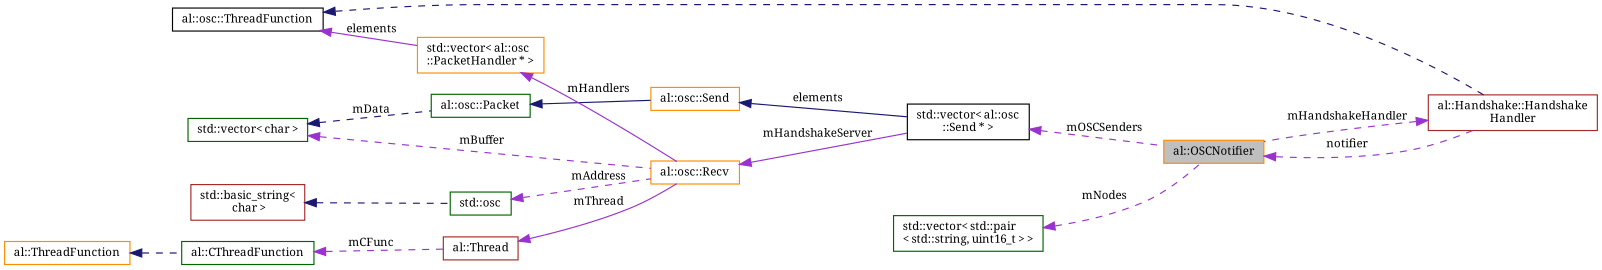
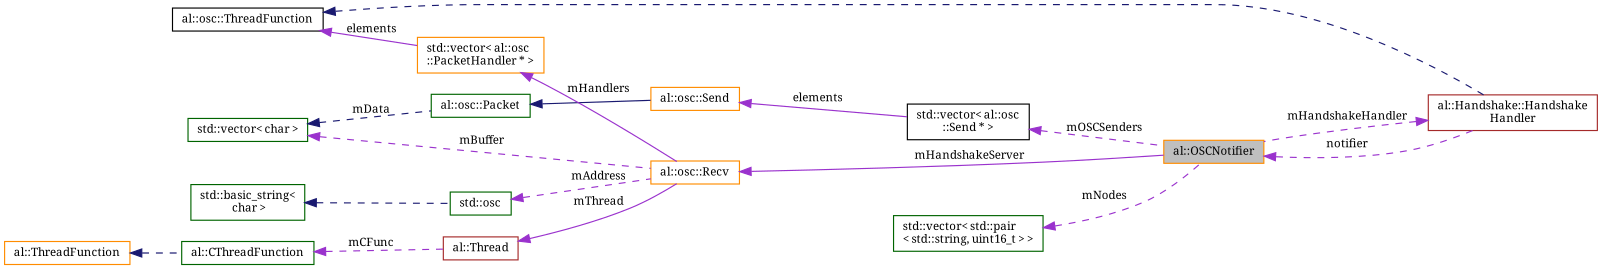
  digraph {
    fontname="Noto Serif"
    rankdir=LR
    node [color=darkorange fontname="Noto Serif" fontsize=10 shape=record]
    edge [color=darkorchid3 dir=back fontname="Noto Serif" fontsize=10 labelfontname="FreeSans.ttf" labelfontsize=10 style=dashed]
    n1 [fillcolor=grey75 fontcolor=black height=0.2 label="al::OSCNotifier" style=filled width=0.4]
    n2 [color=brown height=0.2 label="al::Handshake::Handshake\lHandler" width=0.4]
    n3 [height=0.2 label="al::osc::Recv" width=0.4]
    n4 [color=darkgreen height=0.2 label="std::vector\< char \>" width=0.4]
    n5 [color=darkgreen height=0.2 label="al::osc::Packet" width=0.4]
    n6 [height=0.2 label="al::osc::Send" width=0.4]
    n7 [height=0.2 label="std::vector\< al::osc\l::PacketHandler * \>" width=0.4]
    n8 [color=black height=0.2 label="al::osc::ThreadFunction" width=0.4]
    n9 [color=darkgreen height=0.2 label="std::osc" width=0.4]
-   n10 [color=brown height=0.2 label="std::basic_string\<\l char \>" width=0.4]
+   n10 [color=darkgreen height=0.2 label="std::basic_string\<\l char \>" width=0.4]
    n11 [color=brown height=0.2 label="al::Thread" width=0.4]
    n12 [color=darkgreen height=0.2 label="al::CThreadFunction" width=0.4]
    n13 [height=0.2 label="al::ThreadFunction" width=0.4]
    n14 [color=black height=0.2 label="std::vector\< al::osc\l::Send * \>" width=0.4]
    n15 [color=darkgreen height=0.2 label="std::vector\< std::pair\l\< std::string, uint16_t \> \>" width=0.4]
    n1 -> n2 [label=" notifier"]
    n2 -> n1 [label=" mHandshakeHandler"]
-   n3 -> n14 [label=" mHandshakeServer" style=solid]
+   n3 -> n1 [label=" mHandshakeServer" style=solid]
    n4 -> n3 [label=" mBuffer"]
    n4 -> n5 [color=midnightblue label=" mData"]
    n5 -> n6 [color=midnightblue style=solid]
-   n6 -> n14 [color=midnightblue label=" elements" style=solid]
+   n6 -> n14 [label=" elements" style=solid]
    n7 -> n3 [label=" mHandlers" style=solid]
    n8 -> n2 [color=midnightblue]
    n8 -> n7 [label=" elements" style=solid]
    n9 -> n3 [label=" mAddress"]
    n10 -> n9 [color=midnightblue]
    n11 -> n3 [label=" mThread" style=solid]
    n12 -> n11 [label=" mCFunc"]
    n13 -> n12 [color=midnightblue]
    n14 -> n1 [label=" mOSCSenders"]
    n15 -> n1 [label=" mNodes"]
  }
